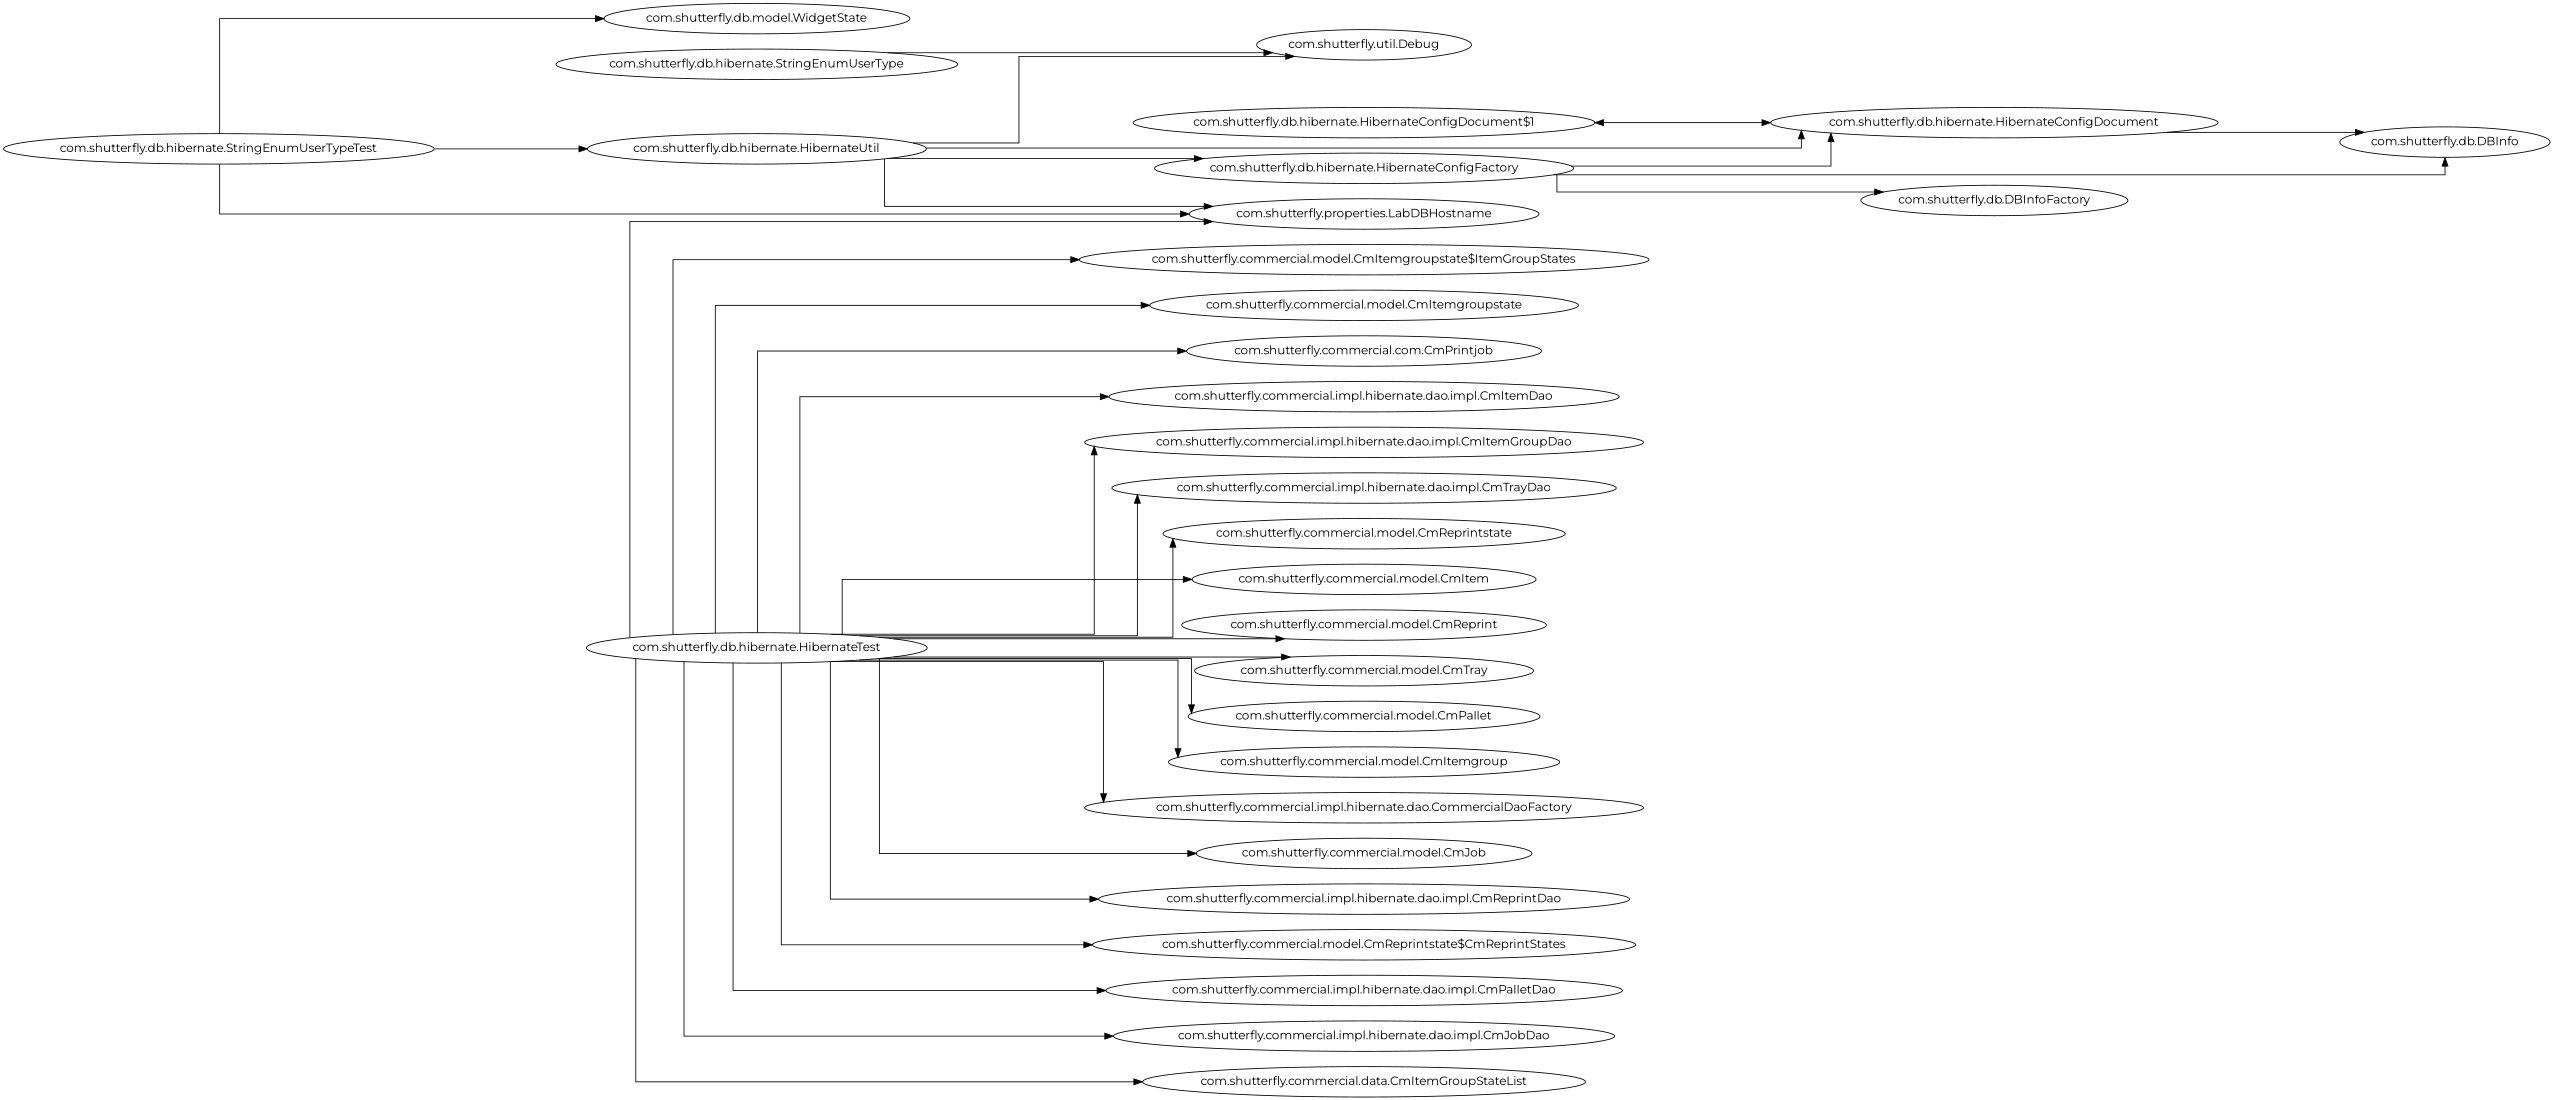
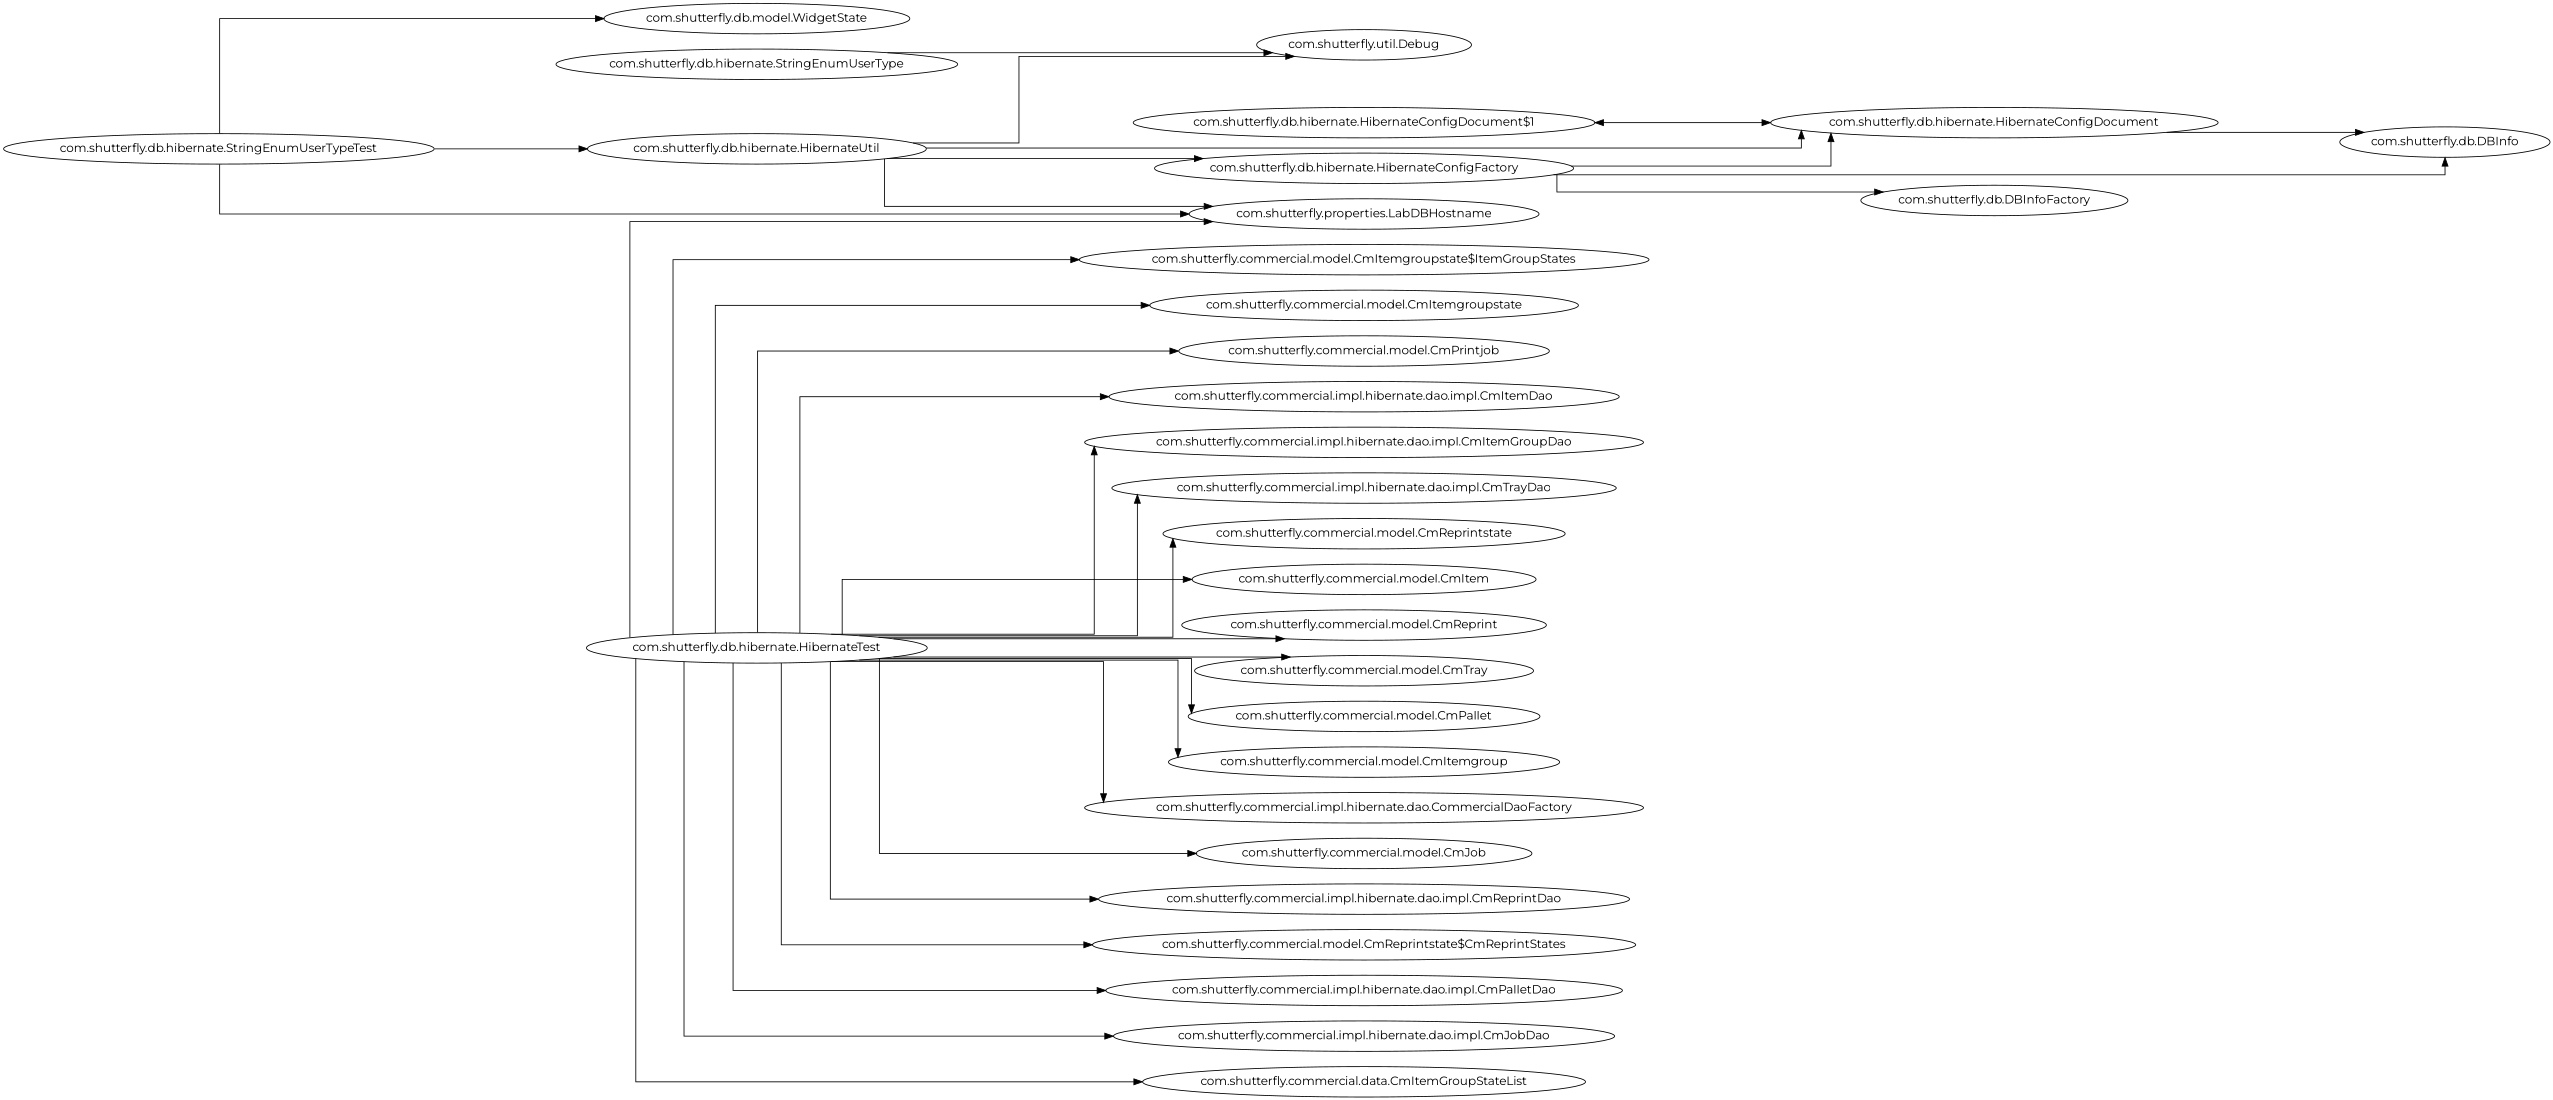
  digraph {
    concentrate=true
    fontname=Montserrat
    rankdir=LR
    ranksep=2.0
    splines=ortho
    node [fontname=Montserrat]
    edge [fontname=Montserrat]
    "com.shutterfly.db.hibernate.HibernateConfigDocument$1"
    "com.shutterfly.db.hibernate.HibernateConfigDocument"
    "com.shutterfly.db.DBInfo"
    "com.shutterfly.db.hibernate.HibernateConfigFactory"
    "com.shutterfly.db.DBInfoFactory"
    "com.shutterfly.db.hibernate.HibernateTest"
    "com.shutterfly.commercial.model.CmItem"
    "com.shutterfly.commercial.model.CmReprint"
    "com.shutterfly.commercial.model.CmTray"
    "com.shutterfly.commercial.model.CmPallet"
    "com.shutterfly.commercial.model.CmItemgroup"
    "com.shutterfly.commercial.impl.hibernate.dao.CommercialDaoFactory"
    "com.shutterfly.commercial.model.CmJob"
    "com.shutterfly.properties.LabDBHostname"
    "com.shutterfly.commercial.impl.hibernate.dao.impl.CmReprintDao"
    "com.shutterfly.commercial.model.CmReprintstate$CmReprintStates"
    "com.shutterfly.commercial.impl.hibernate.dao.impl.CmPalletDao"
    "com.shutterfly.commercial.impl.hibernate.dao.impl.CmJobDao"
    "com.shutterfly.commercial.data.CmItemGroupStateList"
    "com.shutterfly.commercial.model.CmItemgroupstate$ItemGroupStates"
    "com.shutterfly.commercial.model.CmItemgroupstate"
-   "com.shutterfly.commercial.model.CmPrintjob" [label="com.shutterfly.commercial.com.CmPrintjob"]
+   "com.shutterfly.commercial.model.CmPrintjob"
    "com.shutterfly.commercial.impl.hibernate.dao.impl.CmItemDao"
    "com.shutterfly.commercial.impl.hibernate.dao.impl.CmItemGroupDao"
    "com.shutterfly.commercial.impl.hibernate.dao.impl.CmTrayDao"
    "com.shutterfly.commercial.model.CmReprintstate"
    "com.shutterfly.db.hibernate.HibernateUtil"
    "com.shutterfly.util.Debug"
    "com.shutterfly.db.hibernate.StringEnumUserType"
    "com.shutterfly.db.hibernate.StringEnumUserTypeTest"
    "com.shutterfly.db.model.WidgetState"
    "com.shutterfly.db.hibernate.HibernateConfigDocument$1" -> "com.shutterfly.db.hibernate.HibernateConfigDocument"
    "com.shutterfly.db.hibernate.HibernateConfigDocument" -> "com.shutterfly.db.hibernate.HibernateConfigDocument$1"
    "com.shutterfly.db.hibernate.HibernateConfigDocument" -> "com.shutterfly.db.DBInfo"
    "com.shutterfly.db.hibernate.HibernateConfigFactory" -> "com.shutterfly.db.hibernate.HibernateConfigDocument"
    "com.shutterfly.db.hibernate.HibernateConfigFactory" -> "com.shutterfly.db.DBInfo"
    "com.shutterfly.db.hibernate.HibernateConfigFactory" -> "com.shutterfly.db.DBInfoFactory"
    "com.shutterfly.db.hibernate.HibernateTest" -> "com.shutterfly.commercial.model.CmItem"
    "com.shutterfly.db.hibernate.HibernateTest" -> "com.shutterfly.commercial.model.CmReprint"
    "com.shutterfly.db.hibernate.HibernateTest" -> "com.shutterfly.commercial.model.CmTray"
    "com.shutterfly.db.hibernate.HibernateTest" -> "com.shutterfly.commercial.model.CmPallet"
    "com.shutterfly.db.hibernate.HibernateTest" -> "com.shutterfly.commercial.model.CmItemgroup"
    "com.shutterfly.db.hibernate.HibernateTest" -> "com.shutterfly.commercial.impl.hibernate.dao.CommercialDaoFactory"
    "com.shutterfly.db.hibernate.HibernateTest" -> "com.shutterfly.commercial.model.CmJob"
    "com.shutterfly.db.hibernate.HibernateTest" -> "com.shutterfly.properties.LabDBHostname"
    "com.shutterfly.db.hibernate.HibernateTest" -> "com.shutterfly.commercial.impl.hibernate.dao.impl.CmReprintDao"
    "com.shutterfly.db.hibernate.HibernateTest" -> "com.shutterfly.commercial.model.CmReprintstate$CmReprintStates"
    "com.shutterfly.db.hibernate.HibernateTest" -> "com.shutterfly.commercial.impl.hibernate.dao.impl.CmPalletDao"
    "com.shutterfly.db.hibernate.HibernateTest" -> "com.shutterfly.commercial.impl.hibernate.dao.impl.CmJobDao"
    "com.shutterfly.db.hibernate.HibernateTest" -> "com.shutterfly.commercial.data.CmItemGroupStateList"
    "com.shutterfly.db.hibernate.HibernateTest" -> "com.shutterfly.commercial.model.CmItemgroupstate$ItemGroupStates"
    "com.shutterfly.db.hibernate.HibernateTest" -> "com.shutterfly.commercial.model.CmItemgroupstate"
    "com.shutterfly.db.hibernate.HibernateTest" -> "com.shutterfly.commercial.model.CmPrintjob"
    "com.shutterfly.db.hibernate.HibernateTest" -> "com.shutterfly.commercial.impl.hibernate.dao.impl.CmItemDao"
    "com.shutterfly.db.hibernate.HibernateTest" -> "com.shutterfly.commercial.impl.hibernate.dao.impl.CmItemGroupDao"
    "com.shutterfly.db.hibernate.HibernateTest" -> "com.shutterfly.commercial.impl.hibernate.dao.impl.CmTrayDao"
    "com.shutterfly.db.hibernate.HibernateTest" -> "com.shutterfly.commercial.model.CmReprintstate"
    "com.shutterfly.db.hibernate.HibernateUtil" -> "com.shutterfly.db.hibernate.HibernateConfigDocument"
    "com.shutterfly.db.hibernate.HibernateUtil" -> "com.shutterfly.db.hibernate.HibernateConfigFactory"
    "com.shutterfly.db.hibernate.HibernateUtil" -> "com.shutterfly.properties.LabDBHostname"
    "com.shutterfly.db.hibernate.HibernateUtil" -> "com.shutterfly.util.Debug"
    "com.shutterfly.db.hibernate.StringEnumUserType" -> "com.shutterfly.util.Debug"
    "com.shutterfly.db.hibernate.StringEnumUserTypeTest" -> "com.shutterfly.properties.LabDBHostname"
    "com.shutterfly.db.hibernate.StringEnumUserTypeTest" -> "com.shutterfly.db.hibernate.HibernateUtil"
    "com.shutterfly.db.hibernate.StringEnumUserTypeTest" -> "com.shutterfly.db.model.WidgetState"
  }
